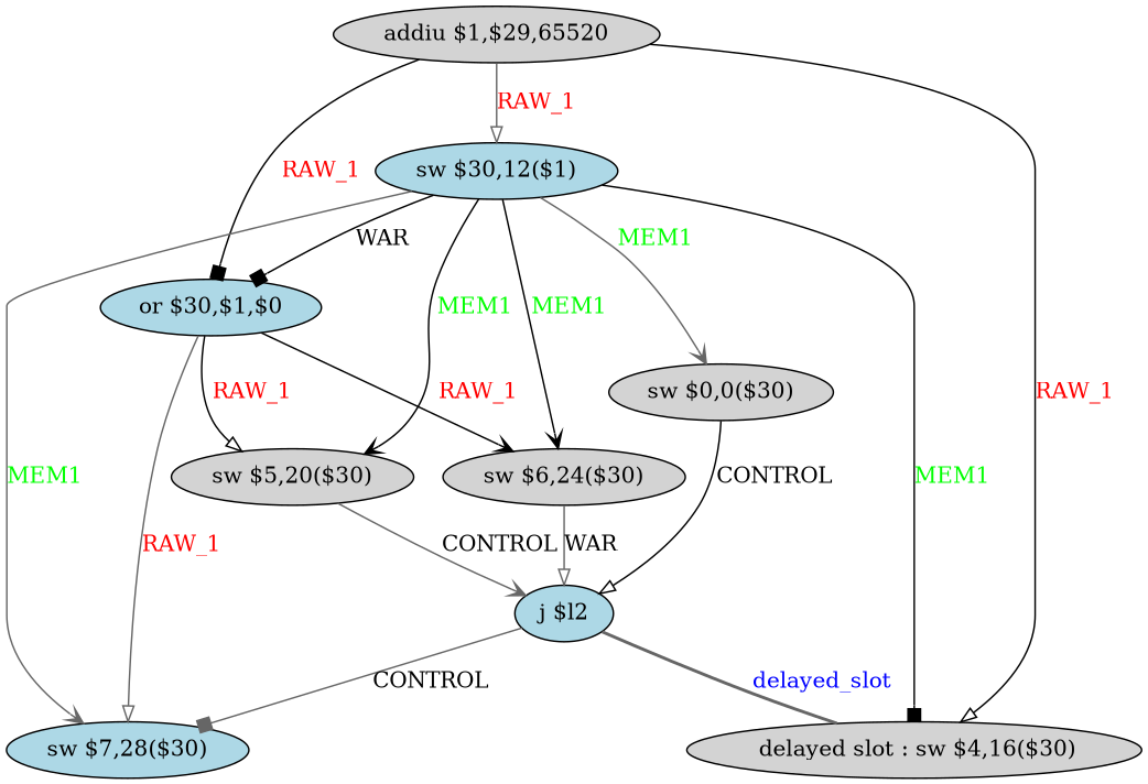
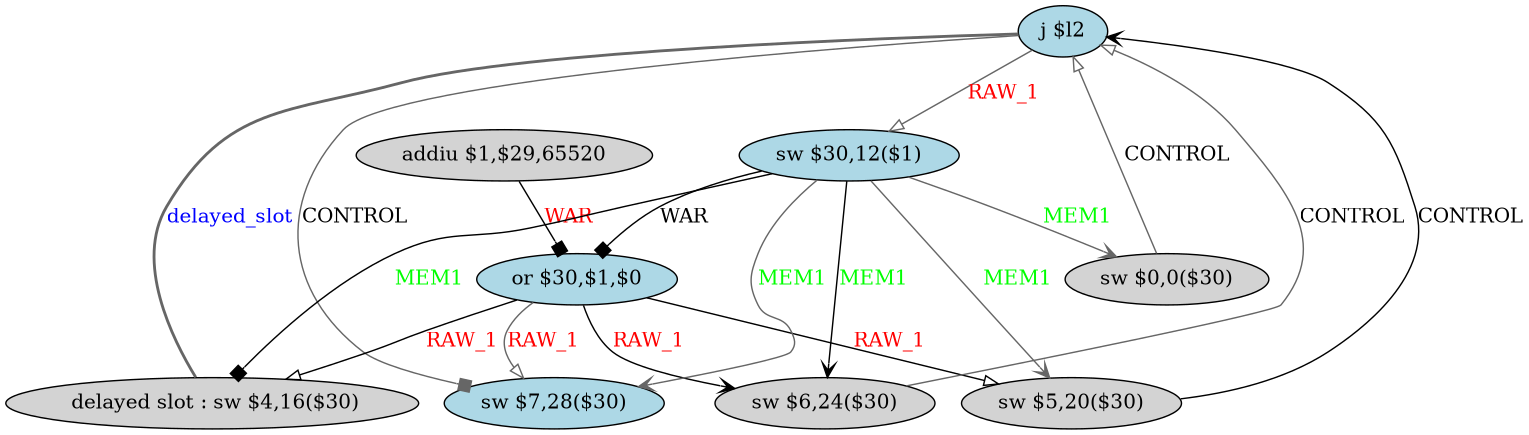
  digraph {
    node [fillcolor=lightgrey shape=ellipse style=filled]
    edge [color=gray40 fontcolor=red arrowhead=onormal]
    n1 [label=" delayed slot : sw $4,16($30)"]
    n2 [fillcolor=lightblue label="j $l2"]
    n3 [fillcolor=lightblue label="sw $7,28($30)"]
    n4 [label="addiu $1,$29,65520"]
    n5 [fillcolor=lightblue label="or $30,$1,$0"]
    n6 [fillcolor=lightblue label="sw $30,12($1)"]
    n7 [label="sw $6,24($30)"]
    n8 [label="sw $5,20($30)"]
    n9 [label="sw $0,0($30)"]
    n2 -> n1 [dir=none fontcolor=blue label=delayed_slot style=bold arrowhead=""]
    n2 -> n3 [arrowhead=box label=CONTROL fontcolor=""]
-   n4 -> n5 [arrowhead=box color=black label=RAW_1]
-   n4 -> n6 [label=RAW_1]
-   n4 -> n1 [color=black label=RAW_1]
+   n4 -> n5 [arrowhead=box color=black label=WAR]
+   n2 -> n6 [label=RAW_1]
+   n5 -> n1 [color=black label=RAW_1]
    n5 -> n3 [label=RAW_1]
    n5 -> n7 [arrowhead=vee color=black label=RAW_1]
    n5 -> n8 [color=black label=RAW_1]
    n6 -> n1 [arrowhead=box color=black fontcolor=green label=MEM1]
    n6 -> n3 [arrowhead=vee fontcolor=green label=MEM1]
    n6 -> n5 [arrowhead=box color=black label=WAR fontcolor=""]
    n6 -> n7 [arrowhead=vee color=black fontcolor=green label=MEM1]
-   n6 -> n8 [arrowhead=vee color=black fontcolor=green label=MEM1]
+   n6 -> n8 [arrowhead=vee fontcolor=green label=MEM1]
    n6 -> n9 [arrowhead=vee fontcolor=green label=MEM1]
-   n7 -> n2 [label=WAR fontcolor=""]
-   n8 -> n2 [arrowhead=vee label=CONTROL fontcolor=""]
-   n9 -> n2 [color=black label=CONTROL fontcolor=""]
+   n7 -> n2 [label=CONTROL fontcolor=""]
+   n8 -> n2 [arrowhead=vee color=black label=CONTROL fontcolor=""]
+   n9 -> n2 [label=CONTROL fontcolor=""]
  }
